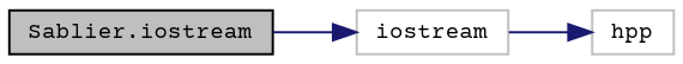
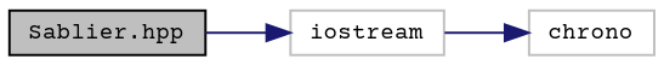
  digraph {
    fontname="Courier Prime"
    rankdir=LR
    node [color=grey75 fillcolor=white fontname="Courier Prime" fontsize=10 shape=record style=filled]
    edge [color=midnightblue fontname="Courier Prime" fontsize=10 labelfontname=Helvetica labelfontsize=10 style=solid]
-   n1 [color=black fillcolor=grey75 fontcolor=black height=0.2 label="Sablier.iostream" width=0.4]
+   n1 [color=black fillcolor=grey75 fontcolor=black height=0.2 label="Sablier.hpp" width=0.4]
    n2 [height=0.2 label=iostream width=0.4]
-   n3 [height=0.2 label=hpp width=0.4]
+   n3 [height=0.2 label=chrono width=0.4]
    n1 -> n2
    n2 -> n3
  }
